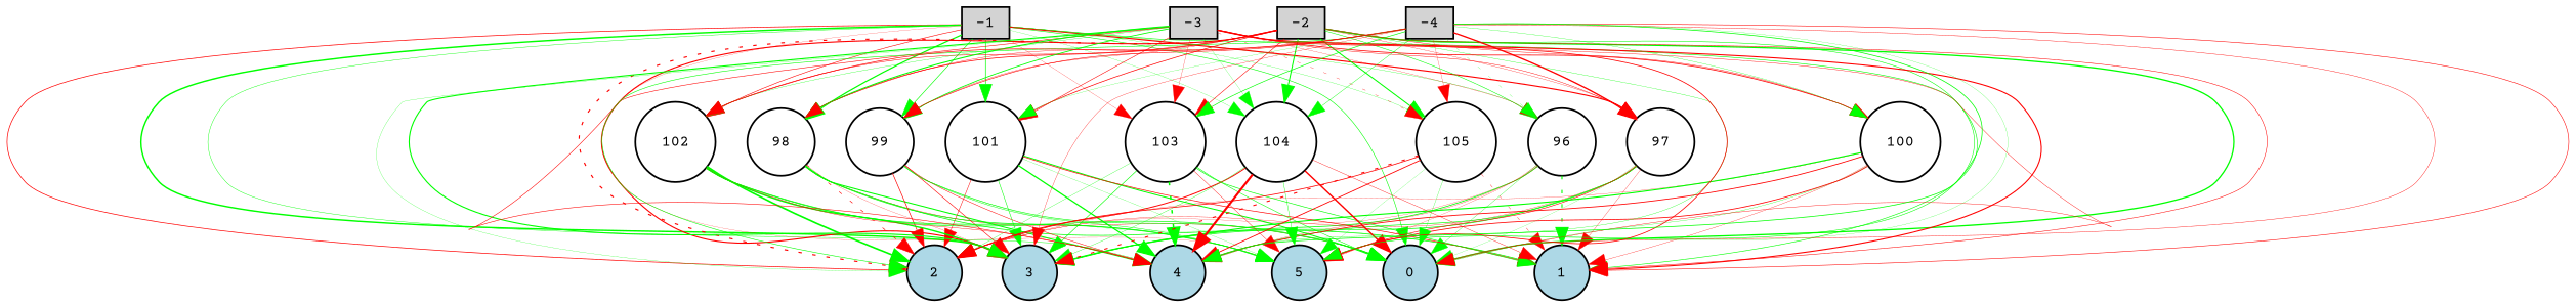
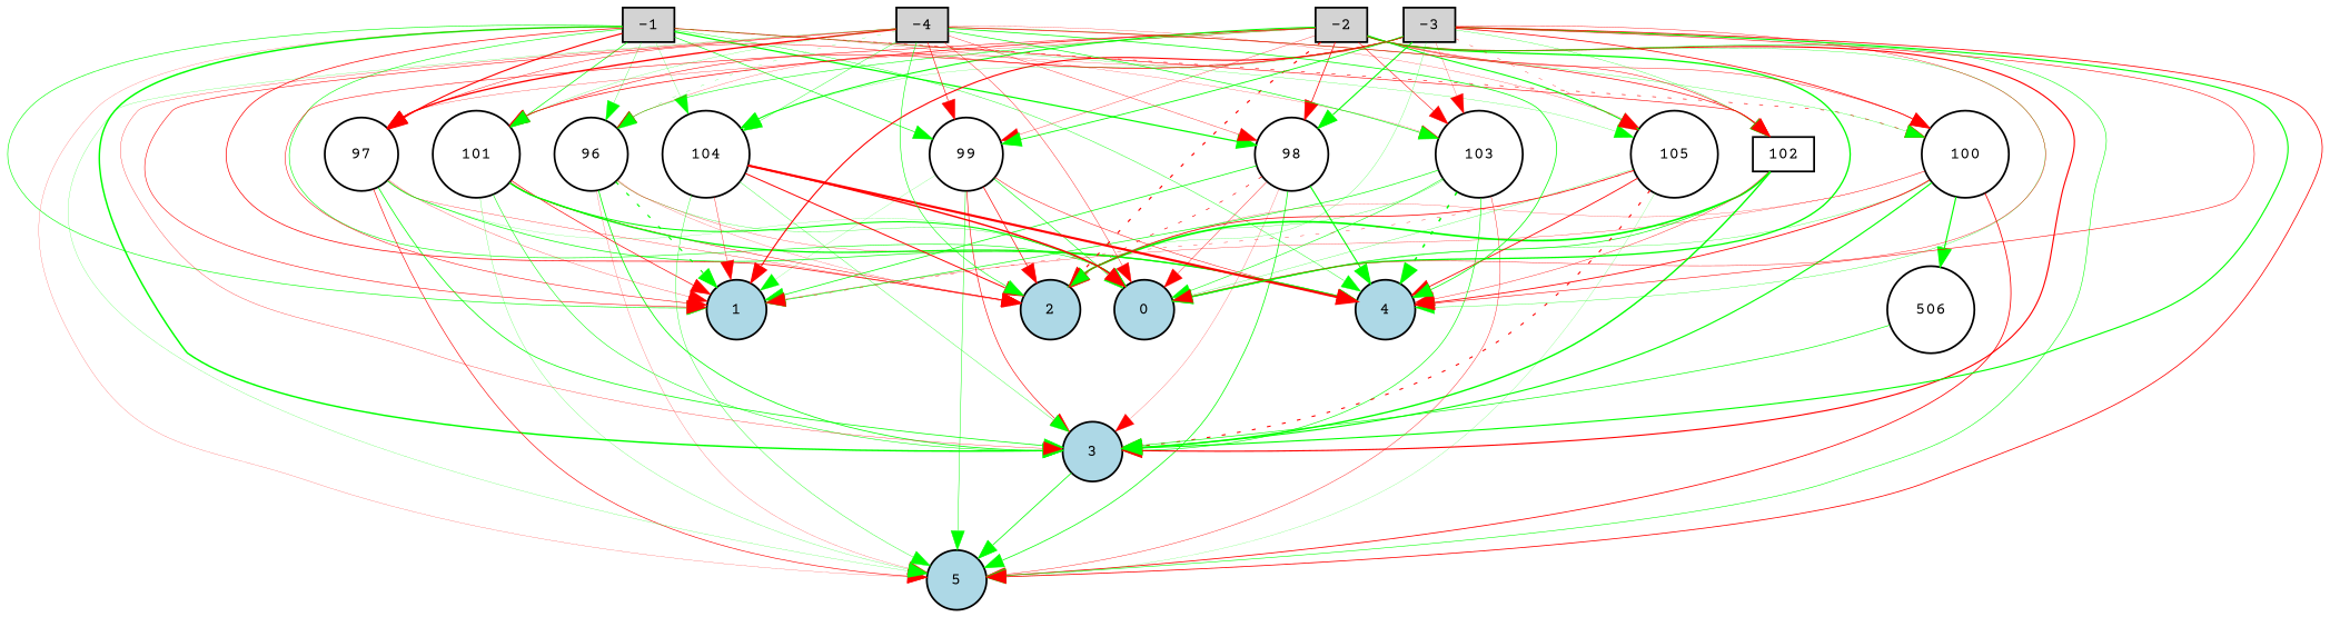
  digraph {
    fontname="Courier Prime"
    node [fillcolor=white fontname="Courier Prime" fontsize=9 shape=circle style=filled]
    edge [color=green fontname="Courier Prime" style=solid]
    -1 [fillcolor=lightgray height=0.2 shape=box width=0.2]
    0 [fillcolor=lightblue height=0.2 width=0.2]
    1 [fillcolor=lightblue height=0.2 width=0.2]
    2 [fillcolor=lightblue height=0.2 width=0.2]
    3 [fillcolor=lightblue height=0.2 width=0.2]
    4 [fillcolor=lightblue height=0.2 width=0.2]
    5 [fillcolor=lightblue height=0.2 width=0.2]
    96 [height=0.2 width=0.2]
    97 [height=0.2 width=0.2]
    98 [height=0.2 width=0.2]
    99 [height=0.2 width=0.2]
    100 [height=0.2 width=0.2]
    101 [height=0.2 width=0.2]
-   102 [height=0.2 width=0.2]
+   102 [height=0.2 shape=box width=0.2]
    103 [height=0.2 width=0.2]
    104 [height=0.2 width=0.2]
    105 [height=0.2 width=0.2]
+   506 [height=0.2 width=0.2]
    -2 [fillcolor=lightgray height=0.2 shape=box width=0.2]
    -3 [fillcolor=lightgray height=0.2 shape=box width=0.2]
    -4 [fillcolor=lightgray height=0.2 shape=box width=0.2]
    -1 -> 0 [penwidth=0.3276208212295688]
    -1 -> 1 [penwidth=0.3352754191655527]
    -1 -> 2 [color=red penwidth=0.39946363970498533]
    -1 -> 3 [penwidth=0.8238106377628075]
    -1 -> 4 [penwidth=0.23459211739392746]
    -1 -> 5 [color=red penwidth=0.10890448346833825]
    -1 -> 96 [penwidth=0.16160206821200343]
    -1 -> 97 [color=red penwidth=0.6414705000379833]
    -1 -> 98 [penwidth=0.6922458408850751]
    -1 -> 99 [penwidth=0.355942040862377]
+   -1 -> 100 [color=red penwidth=0.3387304451033113 style=dotted]
    -1 -> 101 [penwidth=0.38854826353580196]
    -1 -> 102 [color=red penwidth=0.33003204243397316]
    -1 -> 103 [color=red penwidth=0.12440951675093517]
    -1 -> 104 [penwidth=0.122940229977369]
    -1 -> 105 [penwidth=0.13703071827665536]
    96 -> 0 [penwidth=0.16758044878464376]
    96 -> 1 [penwidth=0.6328476357318809 style=dotted]
    96 -> 2 [color=red penwidth=0.12164579511545504]
    96 -> 3 [penwidth=0.4445769321468127]
    96 -> 4 [color=red penwidth=0.1483280770722426]
    96 -> 5 [color=red penwidth=0.12021860254025096]
    97 -> 0 [penwidth=0.10240750886816641]
    97 -> 1 [color=red penwidth=0.1550209769768361]
    97 -> 2 [color=red penwidth=0.1762971410980212]
    97 -> 3 [penwidth=0.4154547369517253]
    97 -> 4 [penwidth=0.38166602458225696]
    97 -> 5 [color=red penwidth=0.34257844113518693]
    98 -> 0 [color=red penwidth=0.21880899650305644]
    98 -> 1 [penwidth=0.4091649943607568]
    98 -> 2 [color=red penwidth=0.3641410036506958 style=dotted]
    98 -> 3 [color=red penwidth=0.1249261013489716]
    98 -> 4 [penwidth=0.6011601864076904]
    98 -> 5 [penwidth=0.408384187449066]
    99 -> 0 [penwidth=0.33484616795975763]
    99 -> 1 [penwidth=0.10081511448409773]
    99 -> 2 [color=red penwidth=0.3804780277376638]
    99 -> 3 [color=red penwidth=0.3379216993317771]
    99 -> 4 [color=red penwidth=0.27809291986167056]
    99 -> 5 [penwidth=0.2601553987083326]
    100 -> 0 [penwidth=0.1679633831839107]
    100 -> 1 [color=red penwidth=0.16845330033369796]
    100 -> 2 [color=red penwidth=0.13395140052950577]
    100 -> 3 [penwidth=0.6335300182857062]
    100 -> 4 [color=red penwidth=0.47265190763348575]
    100 -> 5 [color=red penwidth=0.4541893634194667]
+   100 -> 506 [penwidth=0.647904623433916]
    101 -> 0 [penwidth=0.5784608072507879]
    101 -> 1 [color=red penwidth=0.37603577188097925]
    101 -> 2 [color=red penwidth=0.2760325315137465]
    101 -> 3 [penwidth=0.299583092488685]
    101 -> 4 [penwidth=0.7194745367377565]
    101 -> 5 [penwidth=0.12843801108313238]
    102 -> 0 [penwidth=0.38709391647593117]
    102 -> 2 [penwidth=0.9472174393683988]
    102 -> 3 [penwidth=0.7790464993063875]
    102 -> 4 [color=red penwidth=0.2233492832337134]
-   102 -> 5 [penwidth=0.42729347747464186]
+   3 -> 5 [penwidth=0.42729347747464186]
    103 -> 0 [penwidth=0.30996938035931787]
    103 -> 1 [penwidth=0.3621486617425901]
    103 -> 2 [penwidth=0.1653638370855099]
    103 -> 3 [penwidth=0.34797362831555834]
    103 -> 4 [penwidth=0.8621632967318648 style=dotted]
    103 -> 5 [color=red penwidth=0.21982130676648648]
    104 -> 0 [color=red penwidth=0.8100169684462155]
    104 -> 1 [color=red penwidth=0.21300963328483502]
    104 -> 2 [color=red penwidth=0.5537698400592721]
    104 -> 3 [penwidth=0.1872767126877756]
    104 -> 4 [color=red penwidth=1.219162848059678]
    104 -> 5 [penwidth=0.21446484285080408]
    105 -> 0 [penwidth=0.15317899190674056]
    105 -> 1 [color=red penwidth=0.19475220065440238 style=dotted]
    105 -> 2 [color=red penwidth=0.43194578293469854]
    105 -> 3 [color=red penwidth=0.5947640063010702 style=dotted]
    105 -> 4 [color=red penwidth=0.47854566390880926]
    105 -> 5 [penwidth=0.10208540729603248]
+   506 -> 3 [penwidth=0.36387220011673893]
    -2 -> 0 [penwidth=0.7426821478301753]
    -2 -> 1 [color=red penwidth=0.29098541824428936]
    -2 -> 2 [color=red penwidth=0.6607586783005439 style=dotted]
    -2 -> 3 [color=red penwidth=0.6352839151329261]
    -2 -> 4 [penwidth=0.182737803061514]
    -2 -> 5 [penwidth=0.3089399325574783]
    -2 -> 96 [penwidth=0.30135315323434897]
    -2 -> 97 [color=red penwidth=0.16447361492458862]
    -2 -> 98 [color=red penwidth=0.4126152378218432]
    -2 -> 99 [color=red penwidth=0.18399063399796584]
    -2 -> 100 [color=red penwidth=0.23647409152053311]
    -2 -> 101 [color=red penwidth=0.3991863438449227]
    -2 -> 102 [color=red penwidth=0.28449931094443126]
    -2 -> 103 [color=red penwidth=0.30937838363403297]
    -2 -> 104 [penwidth=0.5788701619150451]
    -2 -> 105 [penwidth=0.5848240961271072]
    -3 -> 0 [color=red penwidth=0.22449664047466927]
    -3 -> 1 [color=red penwidth=0.6186476836801795]
    -3 -> 2 [penwidth=0.13083626363585804]
    -3 -> 3 [penwidth=0.62958312478296]
    -3 -> 4 [color=red penwidth=0.3124057891495962]
    -3 -> 5 [color=red penwidth=0.44097825987694084]
    -3 -> 96 [color=red penwidth=0.1340381197791226]
    -3 -> 97 [color=red penwidth=0.2474498778110441]
    -3 -> 98 [penwidth=0.6006110021459077]
    -3 -> 99 [penwidth=0.4701295329826609]
    -3 -> 100 [color=red penwidth=0.437401599778636]
    -3 -> 101 [color=red penwidth=0.3095467446995784]
    -3 -> 102 [penwidth=0.1696303545607678]
    -3 -> 103 [color=red penwidth=0.13937704079082217]
    -3 -> 104 [penwidth=0.11592717959572701]
    -3 -> 105 [color=red penwidth=0.17389069935904192 style=dotted]
    -4 -> 0 [color=red penwidth=0.22312275258409114]
    -4 -> 1 [color=red penwidth=0.308463912339799]
    -4 -> 2 [penwidth=0.32080972341434083]
    -4 -> 3 [color=red penwidth=0.17318059230473248]
    -4 -> 4 [penwidth=0.4163087389480762]
    -4 -> 5 [penwidth=0.11941068522843981]
    -4 -> 96 [penwidth=0.1209838443253757 style=dotted]
    -4 -> 97 [color=red penwidth=0.7528888612073433]
    -4 -> 98 [color=red penwidth=0.20384700678010095]
    -4 -> 99 [color=red penwidth=0.32627021988198346]
    -4 -> 100 [penwidth=0.16265593683202084]
    -4 -> 101 [penwidth=0.12091950338001617]
    -4 -> 102 [color=red penwidth=0.3795791056818152]
    -4 -> 103 [penwidth=0.3695142974800313]
    -4 -> 104 [penwidth=0.220263386343241]
    -4 -> 105 [color=red penwidth=0.13546597191884305]
  }
